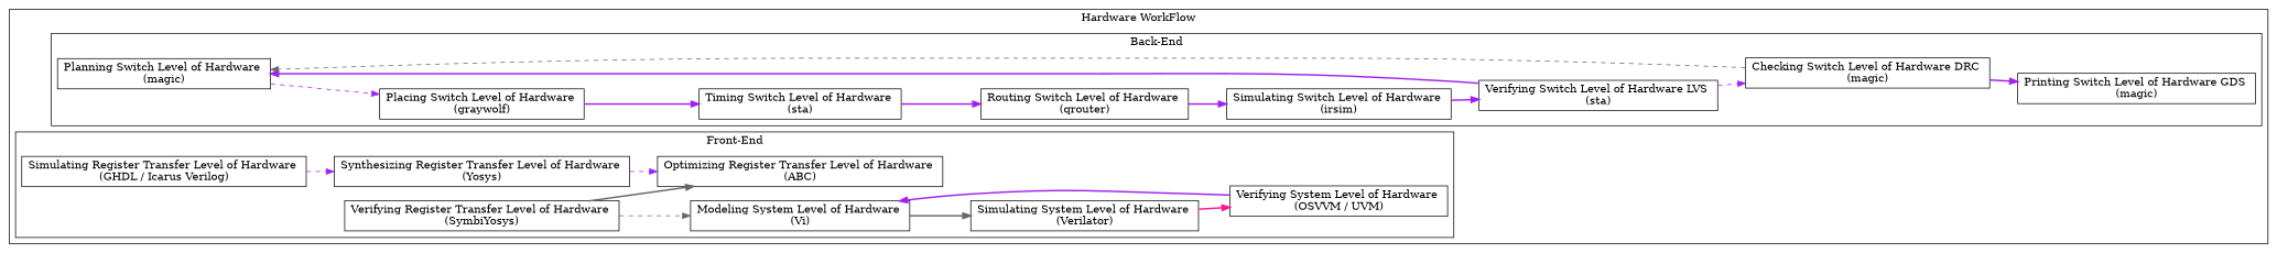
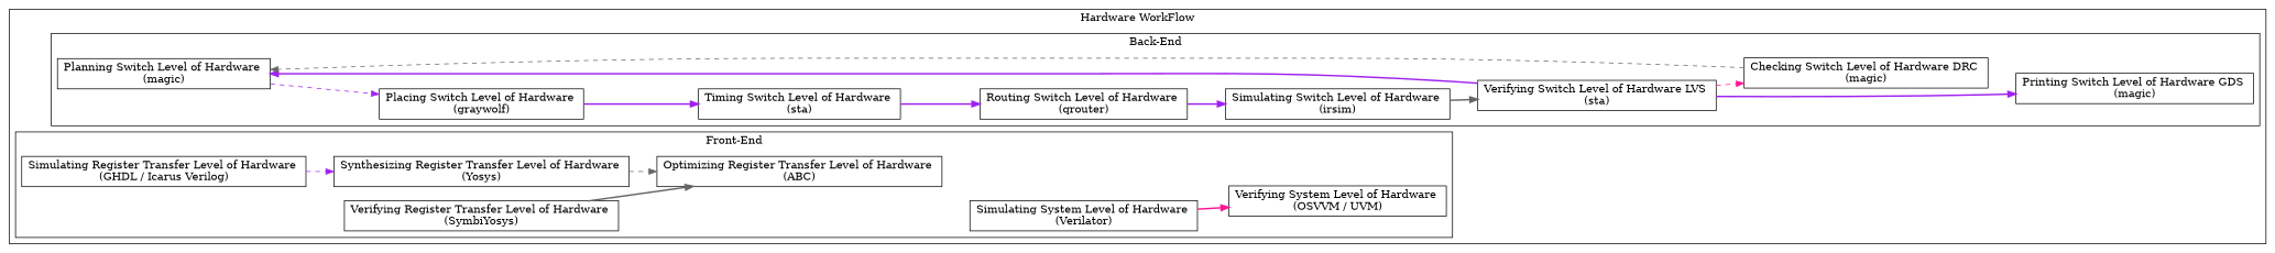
  digraph {
    rankdir=LR
    node [shape=record]
    edge [color=purple style=bold]
    n1 [label="Planning Switch Level of Hardware \n(magic)"]
    n2 [label="Placing Switch Level of Hardware \n(graywolf)"]
    n3 [label="Timing Switch Level of Hardware \n(sta)"]
    n4 [label="Routing Switch Level of Hardware \n(qrouter)"]
    n5 [label="Simulating Switch Level of Hardware \n(irsim)"]
    n6 [label="Verifying Switch Level of Hardware LVS \n(sta)"]
    n7 [label="Checking Switch Level of Hardware DRC \n(magic)"]
    n8 [label="Printing Switch Level of Hardware GDS \n(magic)"]
-   n9 [label="Modeling System Level of Hardware \n(Vi)"]
    n10 [label="Simulating System Level of Hardware \n(Verilator)"]
    n11 [label="Verifying System Level of Hardware \n(OSVVM / UVM)"]
    n12 [label="Simulating Register Transfer Level of Hardware \n(GHDL / Icarus Verilog)"]
    n13 [label="Synthesizing Register Transfer Level of Hardware \n(Yosys)"]
    n14 [label="Optimizing Register Transfer Level of Hardware \n(ABC)"]
    n15 [label="Verifying Register Transfer Level of Hardware \n(SymbiYosys)"]
    subgraph cluster_1 {
      label="Hardware WorkFlow"
      subgraph cluster_2 {
        label="Back-End"
        n1
        n2
        n3
        n4
        n5
        n6
        n7
        n8
      }
      subgraph cluster_3 {
        label="Front-End"
-       n9
        n10
        n11
        n12
        n13
        n14
        n15
      }
    }
    n1 -> n2 [style=dashed]
    n2 -> n3
    n3 -> n4
    n4 -> n5
-   n5 -> n6
+   n5 -> n6 [color=gray40]
    n6 -> n1
-   n6 -> n7 [style=dashed]
+   n6 -> n7 [color=deeppink style=dashed]
    n7 -> n1 [color=gray40 style=dashed]
-   n7 -> n8
-   n9 -> n10 [color=gray40]
+   n6 -> n8
    n10 -> n11 [color=deeppink]
-   n11 -> n9
    n12 -> n13 [style=dashed]
-   n13 -> n14 [style=dashed]
-   n15 -> n9 [color=gray40 style=dashed]
+   n13 -> n14 [color=gray40 style=dashed]
    n15 -> n14 [color=gray40]
  }
